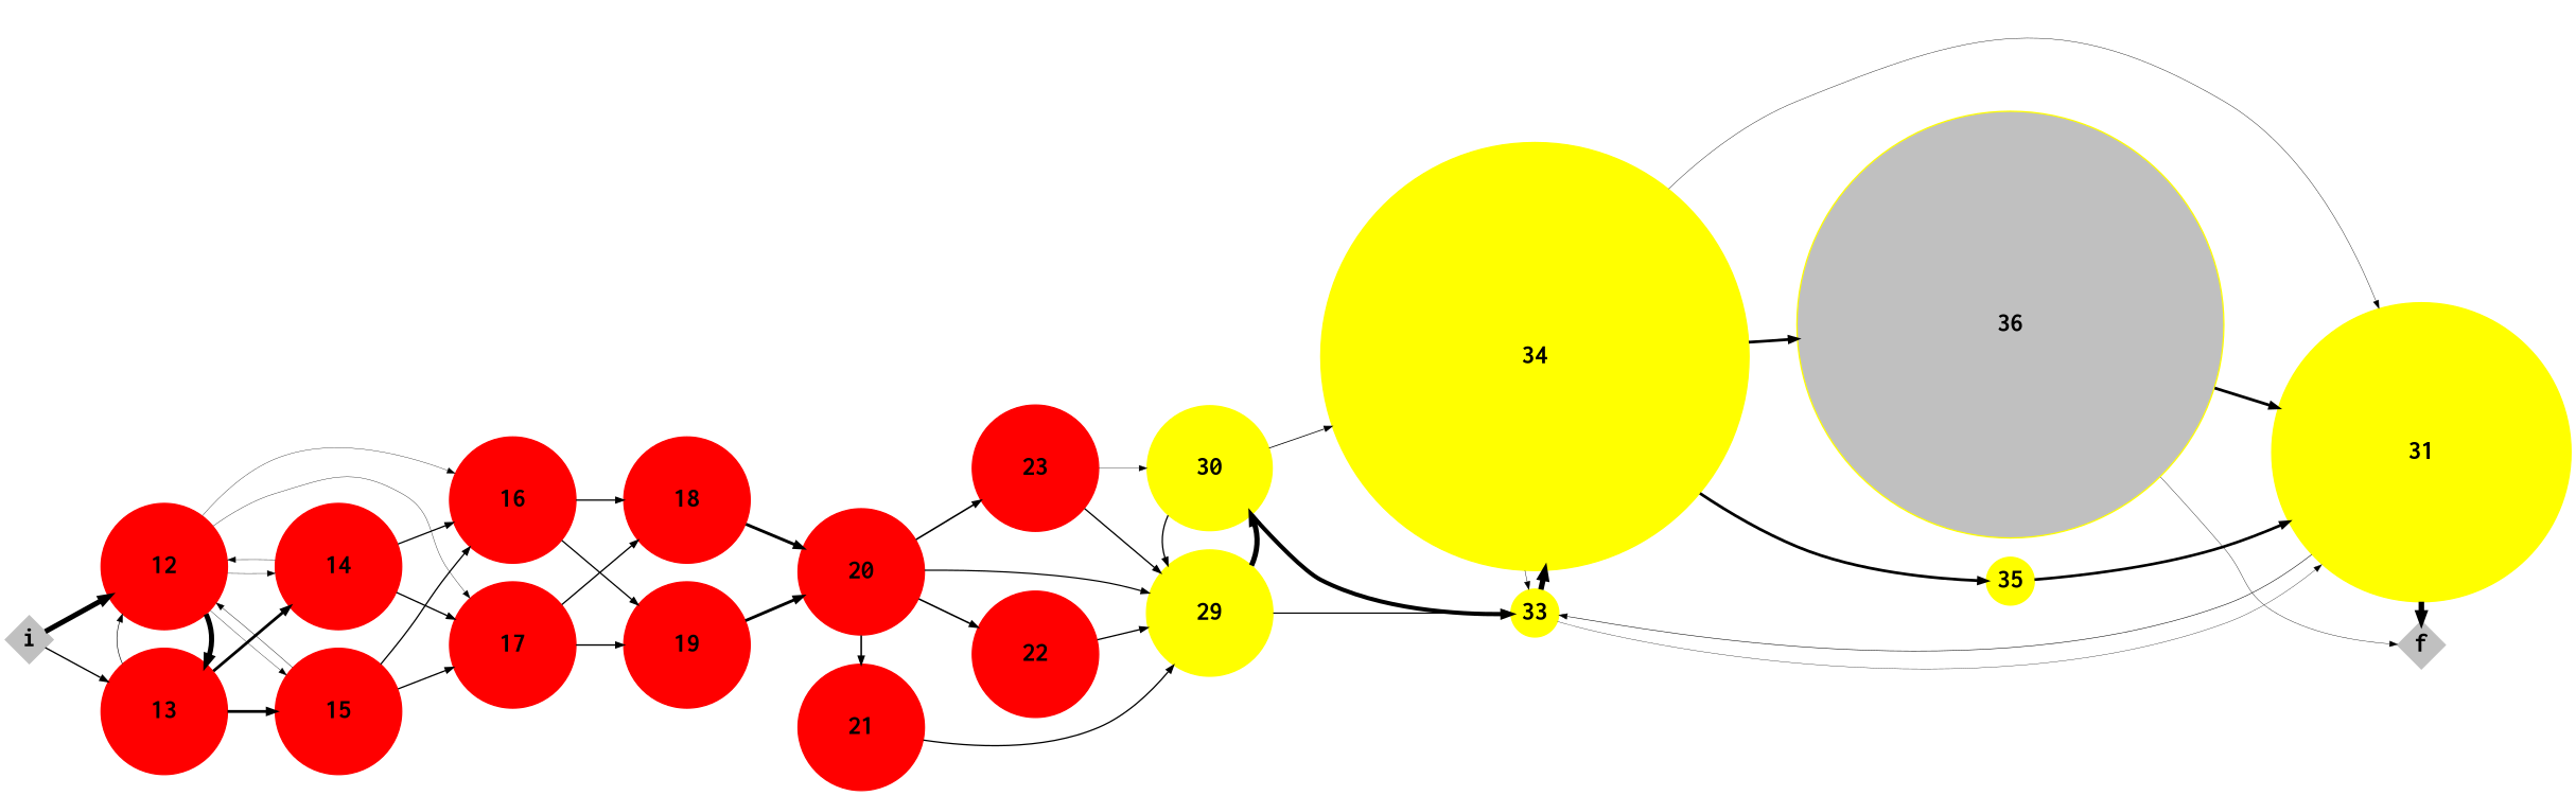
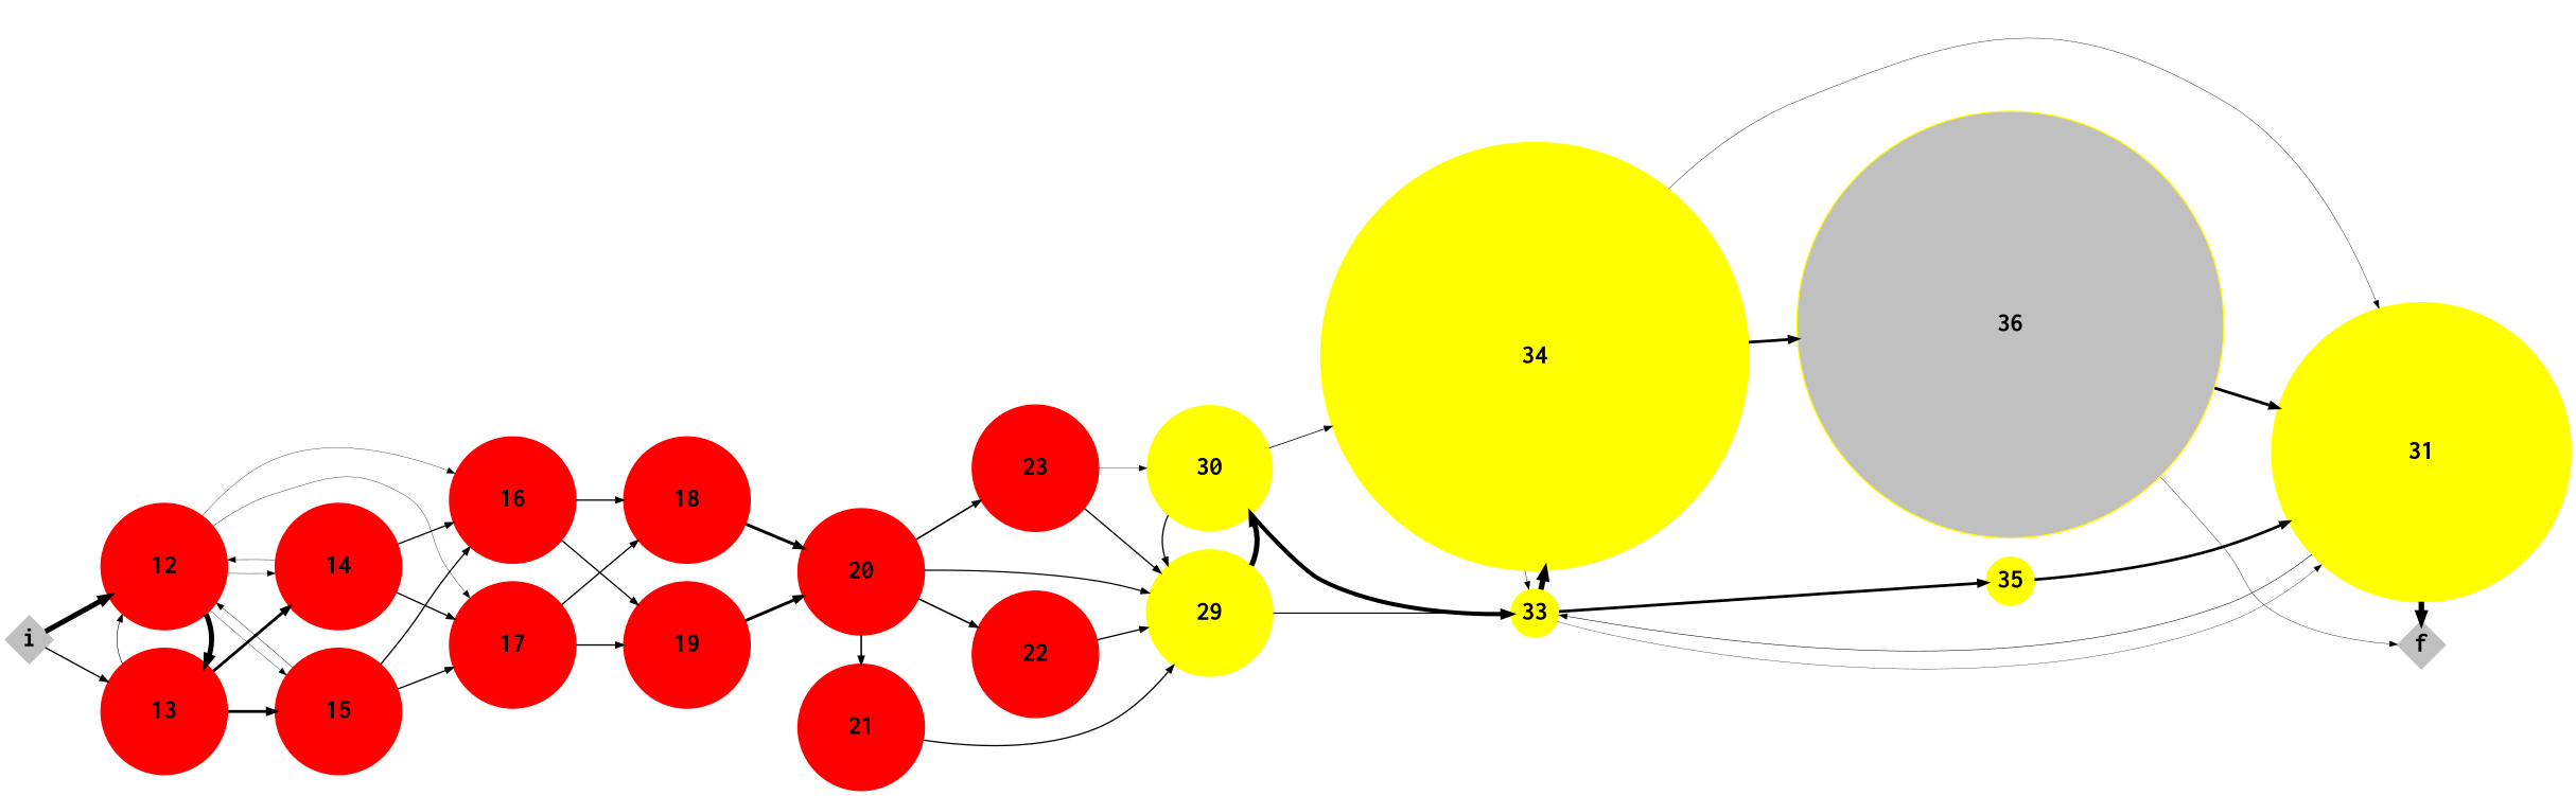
  digraph {
    nodesep=0.2
    rankdir=LR
    ranksep=0.5
    node [color=red fixedsize=true fontname="Courier-Bold" fontsize=20 shape=circle style=filled]
    edge [arrowhead=normal arrowsize=0.6]
    i [color=gray height=0.5 shape=diamond width=0.5]
    12 [height=1.3226986034551151 width=1.3226986034551151]
    13 [height=1.3226986034551311 width=1.3226986034551311]
    14 [height=1.3226986034551473 width=1.3226986034551473]
    15 [height=1.322698603455101 width=1.322698603455101]
    16 [height=1.322698603455112 width=1.322698603455112]
    17 [height=1.3226986034551151 width=1.3226986034551151]
    18 [height=1.3226986034551185 width=1.3226986034551185]
    19 [height=1.3226986034551185 width=1.3226986034551185]
    20 [height=1.3226986034551185 width=1.3226986034551185]
    21 [height=1.3235575746172397 width=1.3235575746172397]
    22 [height=1.3235575746172397 width=1.3235575746172397]
    23 [height=1.3203317486569173 width=1.3203317486569173]
    29 [color=yellow height=1.3235575746172397 width=1.3235575746172397]
    30 [color=yellow height=1.307405627270537 width=1.307405627270537]
    33 [color=yellow height=0.5 width=0.5]
    34 [color=yellow height=4.465646878929676 width=4.465646878929676]
    35 [color=yellow height=0.5 width=0.5]
    36 [color=yellow fillcolor=gray height=4.464331580220989 width=4.464331580220989]
    n20 [color=yellow height=3.130702832333446 label=31 width=3.130702832333446]
    f [color=gray height=0.5 shape=diamond width=0.5]
    subgraph sub_1 {
      rank=source
      i
    }
    subgraph sub_2 {
      rank=same
      12
      13
    }
    subgraph sub_3 {
      rank=same
      14
      15
    }
    subgraph sub_4 {
      rank=same
      16
      17
    }
    subgraph sub_5 {
      rank=same
      18
      19
    }
    subgraph sub_6 {
      rank=same
      20
      21
    }
    subgraph sub_7 {
      rank=same
      22
      23
    }
    subgraph sub_8 {
      rank=same
      29
      30
    }
    subgraph sub_9 {
      rank=same
      33
      34
    }
    subgraph sub_10 {
      rank=same
      35
      36
    }
    subgraph sub_11 {
      rank=max
      n20
    }
    subgraph sub_12 {
      rank=sink
      f
    }
    i -> 12 [penwidth=3.919050]
    i -> 13 [penwidth=1.040200]
    12 -> 13 [penwidth=3.886300]
    12 -> 14 [penwidth=0.281200]
    12 -> 15 [penwidth=0.263350]
    12 -> 16 [penwidth=0.259600]
    12 -> 17 [penwidth=0.268550]
    13 -> 12 [penwidth=0.470900]
    13 -> 14 [penwidth=2.194750]
    13 -> 15 [penwidth=2.220150]
    14 -> 12 [penwidth=0.293800]
    14 -> 16 [penwidth=0.993250]
    14 -> 17 [penwidth=1.019300]
    15 -> 12 [penwidth=0.316250]
    15 -> 16 [penwidth=0.985300]
    15 -> 17 [penwidth=1.017500]
    16 -> 18 [penwidth=0.997900]
    16 -> 19 [penwidth=0.995700]
    17 -> 18 [penwidth=1.029650]
    17 -> 19 [penwidth=1.044200]
    18 -> 20 [penwidth=2.284300]
    19 -> 20 [penwidth=2.267250]
    20 -> 21 [penwidth=1.228750]
    20 -> 22 [penwidth=1.233050]
    20 -> 23 [penwidth=1.238400]
    20 -> 29 [penwidth=0.948750]
    21 -> 29 [penwidth=1.002550]
    22 -> 29 [penwidth=1.007200]
    23 -> 29 [penwidth=1.010500]
    23 -> 30 [penwidth=0.252850]
    29 -> 30 [penwidth=3.926300]
    29 -> 33 [penwidth=0.912850]
    30 -> 29 [penwidth=0.995450]
    30 -> 33 [penwidth=3.180550]
    30 -> 34 [penwidth=0.609850]
    33 -> 34 [penwidth=4.127050]
    33 -> n20 [penwidth=0.250250]
    34 -> 33 [penwidth=0.322250]
-   34 -> 35 [penwidth=2.170500]
+   33 -> 35 [penwidth=2.170500]
    34 -> 36 [penwidth=2.142700]
    34 -> n20 [penwidth=0.303200]
    35 -> n20 [penwidth=2.086800]
    36 -> n20 [penwidth=2.185000]
    36 -> f [penwidth=0.286700]
    n20 -> 33 [penwidth=0.406150]
    n20 -> f [penwidth=4.174800]
  }
